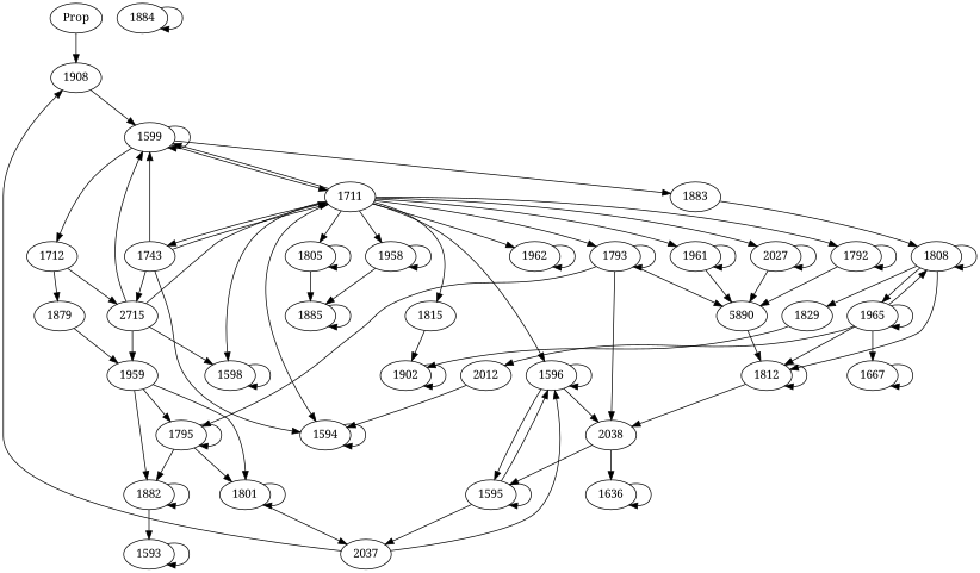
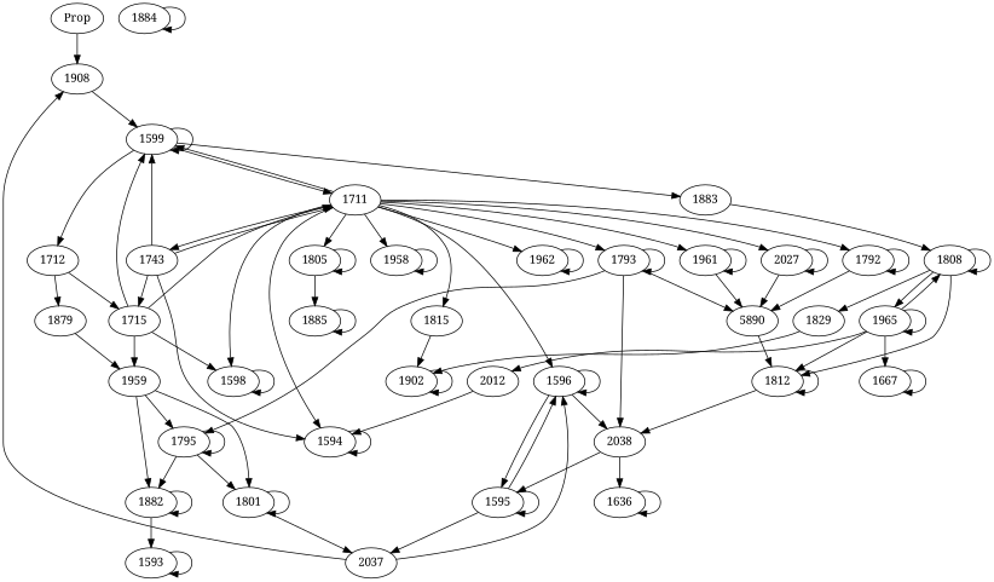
  digraph {
    fontname="Noto Serif"
    node [fontname="Noto Serif"]
    edge [fontname="Noto Serif"]
    Prop
    1908
    1599
    1711
    1883
    1712
    1598
    1805
    2027
    1792
    1958
    1961
    1815
    1743
    1793
    1594
    1962
    1596
    1808
-   1715 [label=2715]
+   1715
    1879
    1885
    n23 [label=5890]
    1902
    2038
    1795
    1595
    1812
    1965
    1829
    1959
    1636
    1801
    1882
    1884
    2037
    2012
    1667
    1593
    Prop -> 1908
    1908 -> 1599
    1599 -> 1599
    1599 -> 1711
    1599 -> 1883
    1599 -> 1712
    1711 -> 1599
    1711 -> 1598
    1711 -> 1805
    1711 -> 2027
    1711 -> 1792
    1711 -> 1958
    1711 -> 1961
    1711 -> 1815
    1711 -> 1743
    1711 -> 1793
    1711 -> 1594
    1711 -> 1962
    1711 -> 1596
    1883 -> 1808
    1712 -> 1715
    1712 -> 1879
    1598 -> 1598
    1805 -> 1805
    1805 -> 1885
    2027 -> 2027
    2027 -> n23
    1792 -> 1792
    1792 -> n23
    1958 -> 1958
-   1958 -> 1885
    1961 -> 1961
    1961 -> n23
    1815 -> 1902
    1743 -> 1599
    1743 -> 1711
    1743 -> 1594
    1743 -> 1715
    1793 -> 1793
    1793 -> n23
    1793 -> 2038
    1793 -> 1795
    1594 -> 1594
    1962 -> 1962
    1596 -> 1596
    1596 -> 2038
    1596 -> 1595
    1808 -> 1808
    1808 -> 1812
    1808 -> 1965
    1808 -> 1829
    1715 -> 1599
    1715 -> 1711
    1715 -> 1598
    1715 -> 1959
    1879 -> 1959
    1885 -> 1885
    n23 -> 1812
    1902 -> 1902
    2038 -> 1595
    2038 -> 1636
    1795 -> 1795
    1795 -> 1801
    1795 -> 1882
    1595 -> 1596
    1595 -> 1595
    1595 -> 2037
    1812 -> 2038
    1812 -> 1812
    1965 -> 1808
    1965 -> 1812
    1965 -> 1965
    1965 -> 2012
    1965 -> 1667
    1829 -> 1902
    1959 -> 1795
    1959 -> 1801
    1959 -> 1882
    1636 -> 1636
    1801 -> 1801
    1801 -> 2037
    1882 -> 1882
    1882 -> 1593
    1884 -> 1884
    2037 -> 1908
    2037 -> 1596
    2012 -> 1594
    1667 -> 1667
    1593 -> 1593
  }
